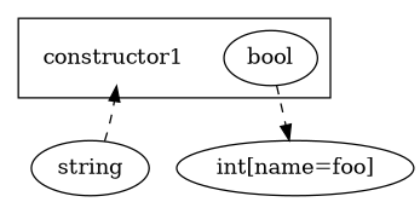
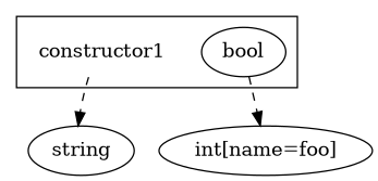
  digraph {
    compound=true
    edge [style=dashed]
    constructor1 [shape=plaintext]
    n2 [label=bool]
    string
    "int[name=foo]"
    subgraph cluster_1 {
      constructor1
      n2
    }
-   string -> constructor1
+   constructor1 -> string
    n2 -> "int[name=foo]"
  }
